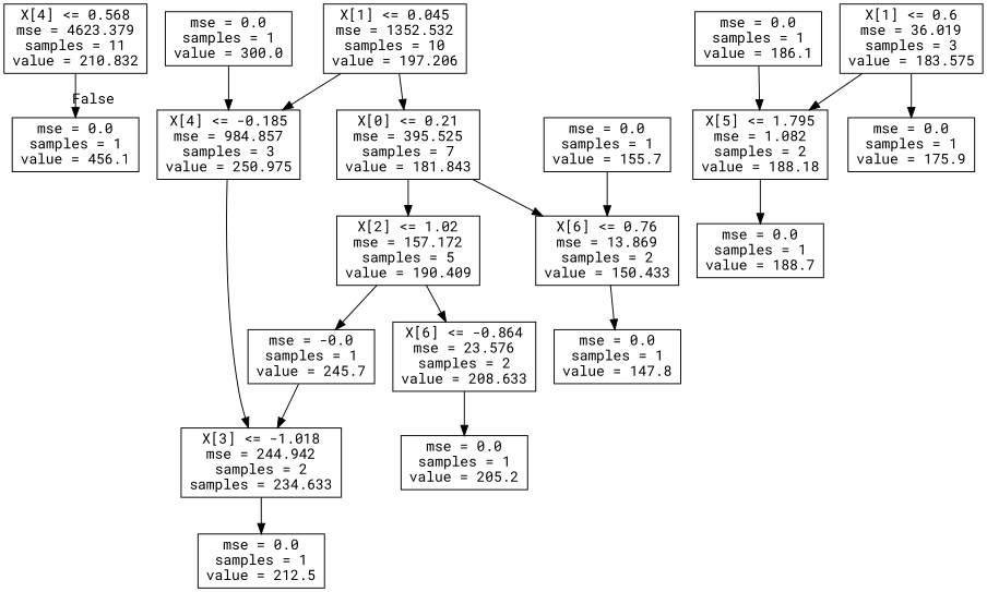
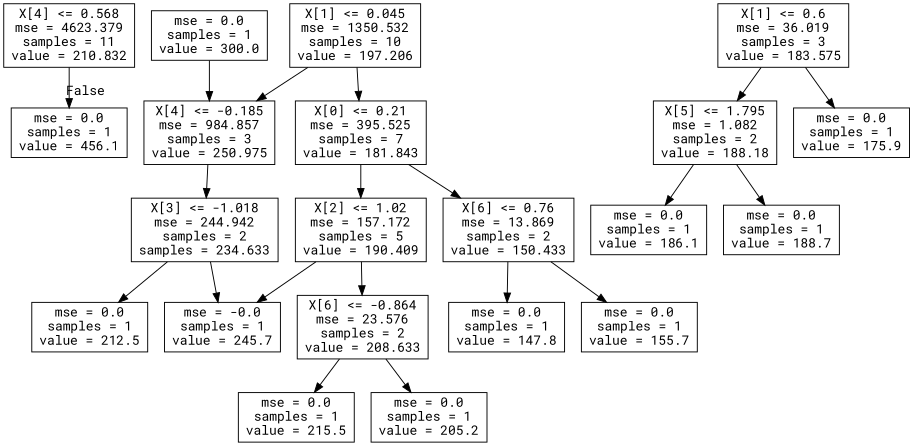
  digraph {
    fontname="Roboto Mono"
    node [fontname="Roboto Mono" shape=box]
    edge [fontname="Roboto Mono"]
    n1 [label="X[4] <= 0.568\nmse = 4623.379\nsamples = 11\nvalue = 210.832"]
    n2 [label="mse = 0.0\nsamples = 1\nvalue = 456.1"]
-   n3 [label="X[1] <= 0.045\nmse = 1352.532\nsamples = 10\nvalue = 197.206"]
+   n3 [label="X[1] <= 0.045\nmse = 1350.532\nsamples = 10\nvalue = 197.206"]
    n4 [label="X[4] <= -0.185\nmse = 984.857\nsamples = 3\nvalue = 250.975"]
    n5 [label="X[0] <= 0.21\nmse = 395.525\nsamples = 7\nvalue = 181.843"]
    n6 [label="X[3] <= -1.018\nmse = 244.942\nsamples = 2\nsamples = 234.633"]
    n7 [label="X[2] <= 1.02\nmse = 157.172\nsamples = 5\nvalue = 190.409"]
    n8 [label="X[6] <= 0.76\nmse = 13.869\nsamples = 2\nvalue = 150.433"]
    n9 [label="mse = 0.0\nsamples = 1\nvalue = 212.5"]
    n10 [label="mse = -0.0\nsamples = 1\nvalue = 245.7"]
    n11 [label="mse = 0.0\nsamples = 1\nvalue = 300.0"]
    n12 [label="X[6] <= -0.864\nmse = 23.576\nsamples = 2\nvalue = 208.633"]
    n13 [label="mse = 0.0\nsamples = 1\nvalue = 147.8"]
    n14 [label="mse = 0.0\nsamples = 1\nvalue = 155.7"]
    n15 [label="X[1] <= 0.6\nmse = 36.019\nsamples = 3\nvalue = 183.575"]
    n16 [label="X[5] <= 1.795\nmse = 1.082\nsamples = 2\nvalue = 188.18"]
    n17 [label="mse = 0.0\nsamples = 1\nvalue = 175.9"]
+   n18 [label="mse = 0.0\nsamples = 1\nvalue = 215.5"]
    n19 [label="mse = 0.0\nsamples = 1\nvalue = 205.2"]
    n20 [label="mse = 0.0\nsamples = 1\nvalue = 186.1"]
    n21 [label="mse = 0.0\nsamples = 1\nvalue = 188.7"]
    n1 -> n2 [headlabel=False labelangle=-45 labeldistance=2.5]
    n3 -> n4
    n3 -> n5
    n4 -> n6
    n5 -> n7
    n5 -> n8
    n6 -> n9
-   n10 -> n6
+   n6 -> n10
    n7 -> n10
    n7 -> n12
    n8 -> n13
-   n14 -> n8
+   n8 -> n14
    n11 -> n4
+   n12 -> n18
    n12 -> n19
    n15 -> n16
    n15 -> n17
-   n20 -> n16
+   n16 -> n20
    n16 -> n21
  }
